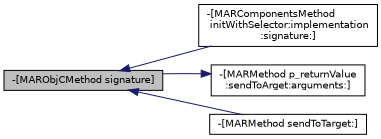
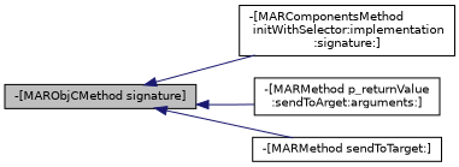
  digraph {
    rankdir=LR
    node [color=black fillcolor=white fontname=Helvetica fontsize=10 shape=record style=filled]
    edge [color=midnightblue dir=back fontname=Helvetica fontsize=10 labelfontname=Helvetica labelfontsize=10 style=solid]
    n1 [fillcolor=grey75 fontcolor=black height=0.2 label="-[MARObjCMethod signature]" width=0.4]
    n2 [height=0.2 label="-[MARComponentsMethod\l initWithSelector:implementation\l:signature:]" width=0.4]
    n3 [height=0.2 label="-[MARMethod p_returnValue\l:sendToArget:arguments:]" width=0.4]
    n4 [height=0.2 label="-[MARMethod sendToTarget:]" width=0.4]
    n1 -> n2
-   n3 -> n1
+   n1 -> n3
    n1 -> n4
  }
